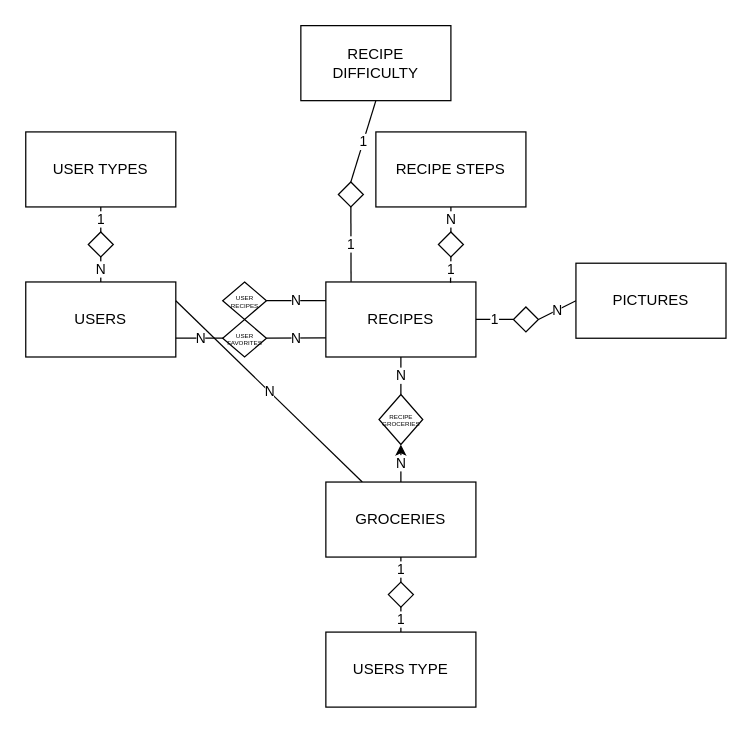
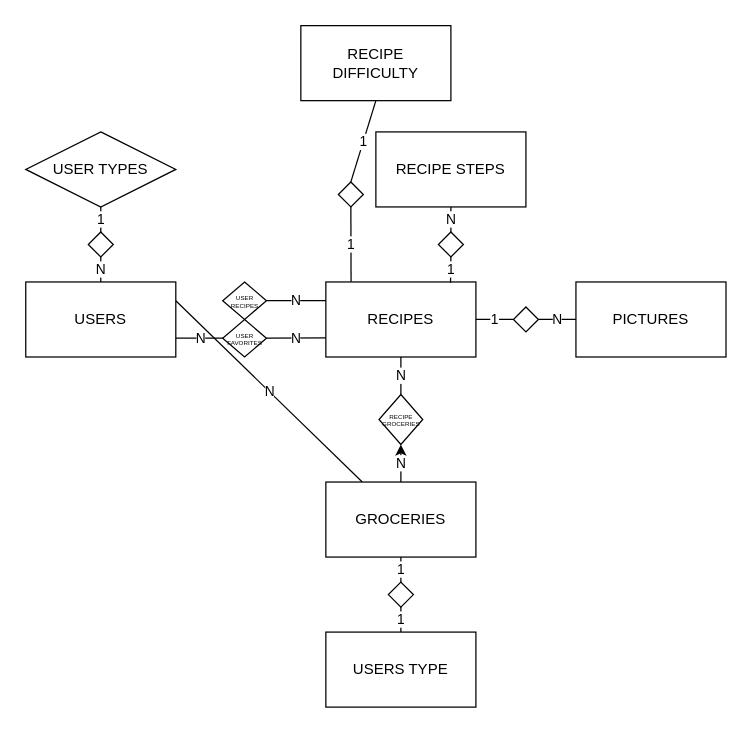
  <mxCell id="0" />
  <mxCell id="1" parent="0" />
- <mxCell id="2" value="USER TYPES" style="rounded=0;whiteSpace=wrap;html=1;" vertex="1" parent="1"><mxGeometry x="20" y="105" width="120" height="60" as="geometry" /></mxCell>
+ <mxCell id="2" value="USER TYPES" style="rhombus;whiteSpace=wrap;html=1;" vertex="1" parent="1"><mxGeometry x="20" y="105" width="120" height="60" as="geometry" /></mxCell>
  <mxCell id="3" value="USERS" style="rounded=0;whiteSpace=wrap;html=1;" vertex="1" parent="1"><mxGeometry x="20" y="225" width="120" height="60" as="geometry" /></mxCell>
  <mxCell id="4" value="N" style="endArrow=none;html=1;entryX=0.5;entryY=1;entryDx=0;entryDy=0;" edge="1" parent="1" source="3" target="12"><mxGeometry x="140" y="180" width="50" height="50" as="geometry"><mxPoint x="140" y="245" as="sourcePoint" /><mxPoint x="0" y="195" as="targetPoint" /></mxGeometry></mxCell>
  <mxCell id="5" value="1" style="endArrow=none;html=1;entryX=0.5;entryY=1;entryDx=0;entryDy=0;exitX=0.5;exitY=0;exitDx=0;exitDy=0;" edge="1" parent="1" source="12" target="2"><mxGeometry x="140" y="180" width="50" height="50" as="geometry"><mxPoint x="0" y="155" as="sourcePoint" /><mxPoint x="10" y="205" as="targetPoint" /></mxGeometry></mxCell>
  <mxCell id="6" value="N" style="endArrow=none;html=1;exitX=1;exitY=0.25;exitDx=0;exitDy=0;" edge="1" parent="1" source="3" target="17"><mxGeometry x="140" y="180" width="50" height="50" as="geometry"><mxPoint x="70" y="225" as="sourcePoint" /><mxPoint x="140" y="240" as="targetPoint" /><mxPoint as="offset" /></mxGeometry></mxCell>
  <mxCell id="7" value="RECIPES" style="rounded=0;whiteSpace=wrap;html=1;" vertex="1" parent="1"><mxGeometry x="260" y="225" width="120" height="60" as="geometry" /></mxCell>
  <mxCell id="8" value="RECIPE&lt;br&gt;DIFFICULTY" style="rounded=0;whiteSpace=wrap;html=1;" vertex="1" parent="1"><mxGeometry x="240" y="20" width="120" height="60" as="geometry" /></mxCell>
  <mxCell id="9" value="RECIPE STEPS" style="rounded=0;whiteSpace=wrap;html=1;" vertex="1" parent="1"><mxGeometry x="300" y="105" width="120" height="60" as="geometry" /></mxCell>
  <mxCell id="10" value="" style="rhombus;whiteSpace=wrap;html=1;" vertex="1" parent="1"><mxGeometry x="270" y="145" width="20" height="20" as="geometry" /></mxCell>
  <mxCell id="11" value="" style="rhombus;whiteSpace=wrap;html=1;" vertex="1" parent="1"><mxGeometry x="350" y="185" width="20" height="20" as="geometry" /></mxCell>
  <mxCell id="12" value="" style="rhombus;whiteSpace=wrap;html=1;" vertex="1" parent="1"><mxGeometry x="70" y="185" width="20" height="20" as="geometry" /></mxCell>
  <mxCell id="13" value="1" style="endArrow=none;html=1;entryX=0.5;entryY=1;entryDx=0;entryDy=0;exitX=0.168;exitY=-0.002;exitDx=0;exitDy=0;exitPerimeter=0;" edge="1" parent="1" source="7" target="10"><mxGeometry x="140" y="180" width="50" height="50" as="geometry"><mxPoint x="280" y="215" as="sourcePoint" /><mxPoint x="190" y="175" as="targetPoint" /><mxPoint as="offset" /></mxGeometry></mxCell>
  <mxCell id="14" value="1" style="endArrow=none;html=1;entryX=0.5;entryY=1;entryDx=0;entryDy=0;exitX=0.831;exitY=0.009;exitDx=0;exitDy=0;exitPerimeter=0;" edge="1" parent="1" source="7" target="11"><mxGeometry x="140" y="180" width="50" height="50" as="geometry"><mxPoint x="280" y="245" as="sourcePoint" /><mxPoint x="330" y="195" as="targetPoint" /></mxGeometry></mxCell>
  <mxCell id="15" value="N" style="endArrow=none;html=1;entryX=0.5;entryY=1;entryDx=0;entryDy=0;exitX=0.5;exitY=0;exitDx=0;exitDy=0;" edge="1" parent="1" source="11" target="9"><mxGeometry x="140" y="180" width="50" height="50" as="geometry"><mxPoint x="280" y="245" as="sourcePoint" /><mxPoint x="330" y="195" as="targetPoint" /></mxGeometry></mxCell>
  <mxCell id="16" value="1" style="endArrow=none;html=1;entryX=0.5;entryY=1;entryDx=0;entryDy=0;" edge="1" parent="1" target="8"><mxGeometry x="140" y="180" width="50" height="50" as="geometry"><mxPoint x="280" y="145" as="sourcePoint" /><mxPoint x="330" y="95" as="targetPoint" /><mxPoint as="offset" /></mxGeometry></mxCell>
  <mxCell id="17" value="GROCERIES" style="rounded=0;whiteSpace=wrap;html=1;" vertex="1" parent="1"><mxGeometry x="260" y="385" width="120" height="60" as="geometry" /></mxCell>
  <mxCell id="18" value="N" style="endArrow=none;html=1;exitX=0.5;exitY=0;exitDx=0;exitDy=0;" edge="1" parent="1" source="33"><mxGeometry x="140" y="180" width="50" height="50" as="geometry"><mxPoint x="320" y="305" as="sourcePoint" /><mxPoint x="320" y="285" as="targetPoint" /></mxGeometry></mxCell>
  <mxCell id="19" value="N" style="endArrow=classic;html=1;entryX=0.5;entryY=1;entryDx=0;entryDy=0;exitX=0.5;exitY=0;exitDx=0;exitDy=0;" edge="1" parent="1" source="17" target="33"><mxGeometry x="140" y="180" width="50" height="50" as="geometry"><mxPoint x="270" y="325" as="sourcePoint" /><mxPoint x="320" y="365" as="targetPoint" /></mxGeometry></mxCell>
  <mxCell id="20" value="USERS TYPE" style="rounded=0;whiteSpace=wrap;html=1;" vertex="1" parent="1"><mxGeometry x="260" y="505" width="120" height="60" as="geometry" /></mxCell>
  <mxCell id="21" value="" style="rhombus;whiteSpace=wrap;html=1;" vertex="1" parent="1"><mxGeometry x="310" y="465" width="20" height="20" as="geometry" /></mxCell>
  <mxCell id="22" value="1" style="endArrow=none;html=1;exitX=0.5;exitY=0;exitDx=0;exitDy=0;" edge="1" parent="1" source="21"><mxGeometry x="140" y="180" width="50" height="50" as="geometry"><mxPoint x="270" y="405" as="sourcePoint" /><mxPoint x="320" y="445" as="targetPoint" /></mxGeometry></mxCell>
  <mxCell id="23" value="1" style="endArrow=none;html=1;exitX=0.5;exitY=0;exitDx=0;exitDy=0;entryX=0.5;entryY=1;entryDx=0;entryDy=0;" edge="1" parent="1" source="20" target="21"><mxGeometry x="140" y="180" width="50" height="50" as="geometry"><mxPoint x="330" y="495" as="sourcePoint" /><mxPoint x="320" y="505" as="targetPoint" /></mxGeometry></mxCell>
- <mxCell id="24" value="PICTURES" style="rounded=0;whiteSpace=wrap;html=1;" vertex="1" parent="1"><mxGeometry x="460" y="210" width="120" height="60" as="geometry" /></mxCell>
+ <mxCell id="24" value="PICTURES" style="rounded=0;whiteSpace=wrap;html=1;" vertex="1" parent="1"><mxGeometry x="460" y="225" width="120" height="60" as="geometry" /></mxCell>
  <mxCell id="25" value="" style="rhombus;whiteSpace=wrap;html=1;" vertex="1" parent="1"><mxGeometry x="410" y="245" width="20" height="20" as="geometry" /></mxCell>
  <mxCell id="26" value="1" style="endArrow=none;html=1;entryX=0;entryY=0.5;entryDx=0;entryDy=0;exitX=1;exitY=0.5;exitDx=0;exitDy=0;" edge="1" parent="1" source="7" target="25"><mxGeometry x="140" y="180" width="50" height="50" as="geometry"><mxPoint x="270" y="305" as="sourcePoint" /><mxPoint x="320" y="255" as="targetPoint" /></mxGeometry></mxCell>
  <mxCell id="27" value="N" style="endArrow=none;html=1;entryX=0;entryY=0.5;entryDx=0;entryDy=0;exitX=1;exitY=0.5;exitDx=0;exitDy=0;" edge="1" parent="1" source="25" target="24"><mxGeometry x="140" y="180" width="50" height="50" as="geometry"><mxPoint x="390" y="265" as="sourcePoint" /><mxPoint x="480" y="265" as="targetPoint" /></mxGeometry></mxCell>
  <mxCell id="28" value="USER&lt;br style=&quot;font-size: 5px;&quot;&gt;RECIPES" style="rhombus;whiteSpace=wrap;html=1;fontSize=5;" vertex="1" parent="1"><mxGeometry x="177.5" y="225" width="35" height="30" as="geometry" /></mxCell>
  <mxCell id="29" value="N" style="endArrow=none;html=1;fontSize=11;exitX=1;exitY=0.5;exitDx=0;exitDy=0;entryX=0;entryY=0.25;entryDx=0;entryDy=0;" edge="1" parent="1" source="28" target="7"><mxGeometry x="140" y="180" width="50" height="50" as="geometry"><mxPoint x="220" y="315" as="sourcePoint" /><mxPoint x="270" y="265" as="targetPoint" /><mxPoint as="offset" /></mxGeometry></mxCell>
  <mxCell id="30" value="N" style="endArrow=none;html=1;exitX=1;exitY=0.75;exitDx=0;exitDy=0;" edge="1" parent="1" source="3"><mxGeometry x="140" y="180" width="50" height="50" as="geometry"><mxPoint x="90" y="270" as="sourcePoint" /><mxPoint x="180" y="270" as="targetPoint" /><mxPoint as="offset" /></mxGeometry></mxCell>
  <mxCell id="31" value="N" style="endArrow=none;html=1;fontSize=11;exitX=1;exitY=0.5;exitDx=0;exitDy=0;entryX=0;entryY=0.25;entryDx=0;entryDy=0;" edge="1" parent="1" source="32"><mxGeometry x="140" y="180" width="50" height="50" as="geometry"><mxPoint x="177.5" y="269.71" as="sourcePoint" /><mxPoint x="260" y="269.71" as="targetPoint" /><mxPoint as="offset" /></mxGeometry></mxCell>
  <mxCell id="32" value="USER&lt;br style=&quot;font-size: 5px;&quot;&gt;FAVORITES" style="rhombus;whiteSpace=wrap;html=1;fontSize=5;" vertex="1" parent="1"><mxGeometry x="177.5" y="255" width="35" height="30" as="geometry" /></mxCell>
  <mxCell id="33" value="RECIPE&lt;br&gt;GROCERIES" style="rhombus;whiteSpace=wrap;html=1;fontSize=5;" vertex="1" parent="1"><mxGeometry x="302.5" y="315" width="35" height="40" as="geometry" /></mxCell>
